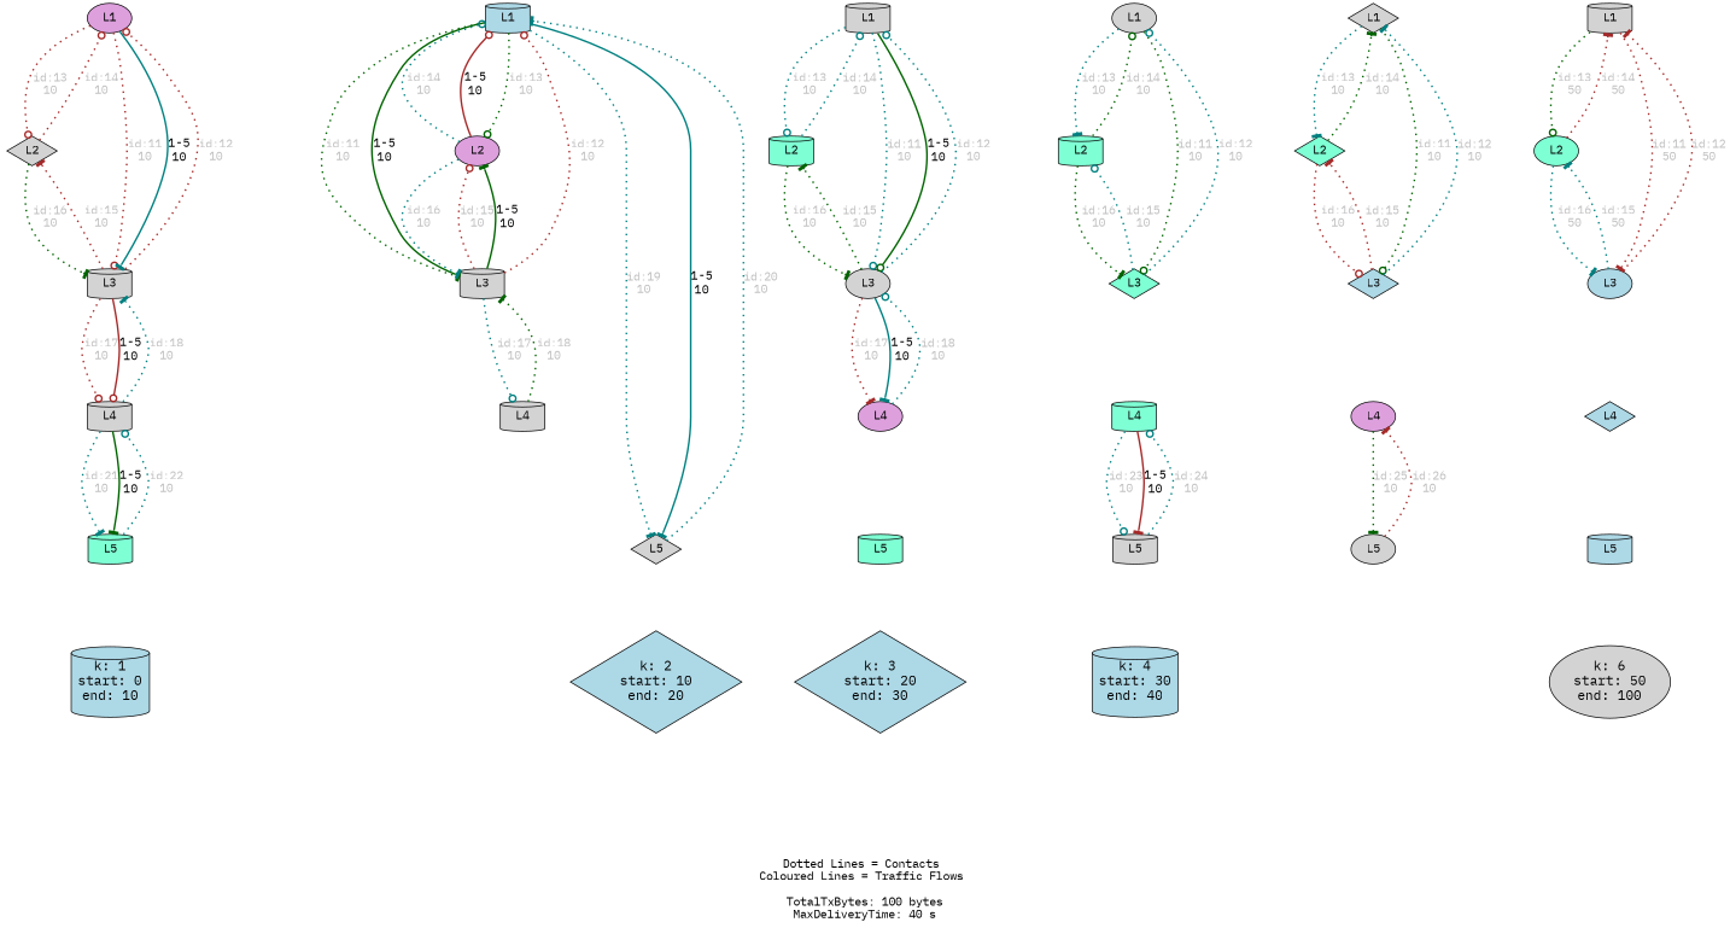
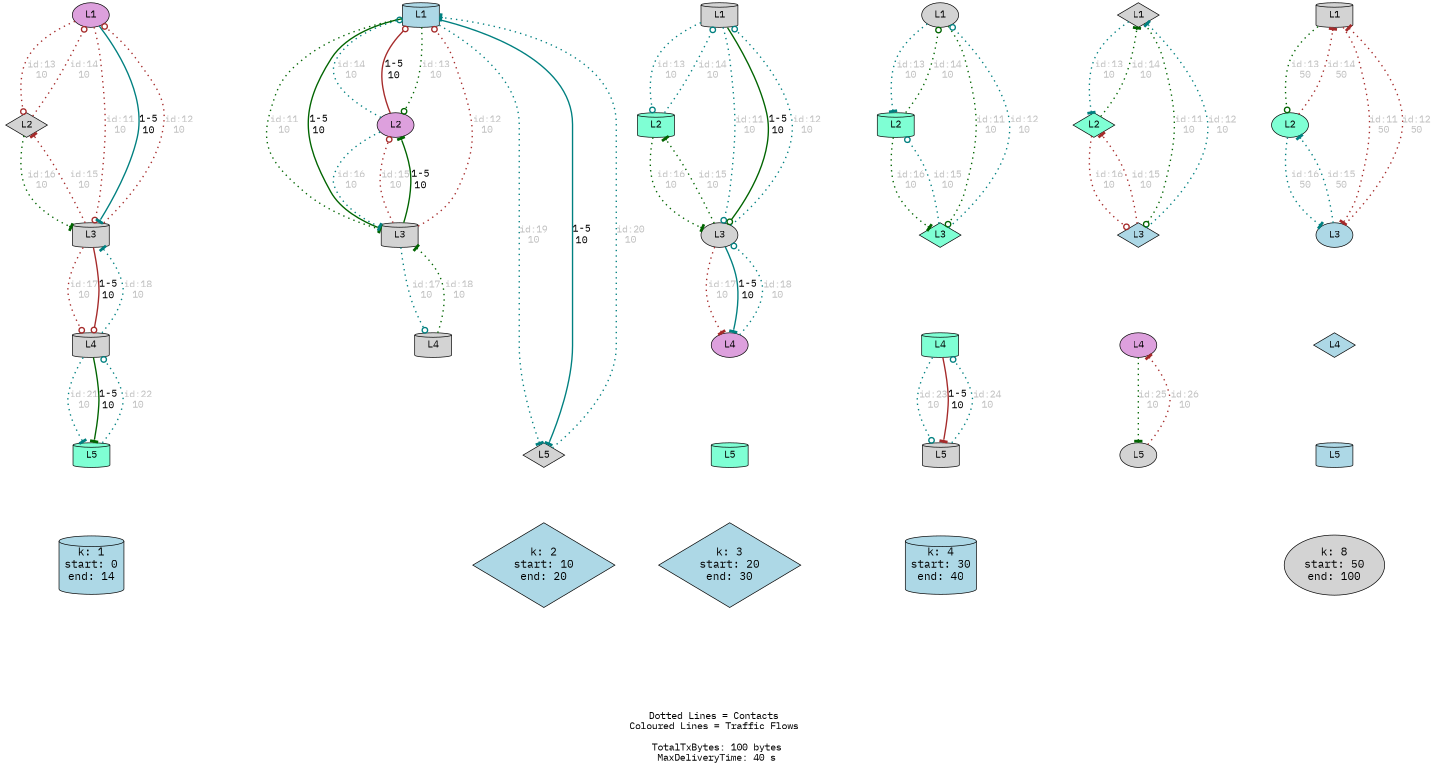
  digraph {
    fontname="IBM Plex Mono"
    label="\n\nDotted Lines = Contacts \nColoured Lines = Traffic Flows \n\nTotalTxBytes: 100 bytes\nMaxDeliveryTime: 40 s"
    nodesep=equally
    rank=same
    ranksep=equally
    node [fillcolor=lightgrey fontname="IBM Plex Mono" shape=cylinder style=filled]
    edge [fontname="IBM Plex Mono" style=dotted arrowhead=tee fontcolor=grey penwidth=2]
    n1 [fillcolor=plum label=L1 shape=ellipse]
    n2 [label=L2 shape=diamond]
    n3 [label=L3]
    n4 [label=L4]
    n5 [fillcolor=aquamarine label=L5]
-   n6 [fillcolor=lightblue fontsize=16 label="k: 1\nstart: 0\nend: 10\n"]
+   n6 [fillcolor=lightblue fontsize=16 label="k: 1\nstart: 0\nend: 14\n"]
    n7 [fillcolor=lightblue label=L1]
    n8 [fillcolor=plum label=L2 shape=ellipse]
    n9 [label=L3]
    n10 [label=L5 shape=diamond]
    n11 [label=L4]
    n12 [fillcolor=lightblue fontsize=16 label="k: 2\nstart: 10\nend: 20\n" shape=diamond]
    n13 [label=L1]
    n14 [fillcolor=aquamarine label=L2]
    n15 [label=L3 shape=ellipse]
    n16 [fillcolor=plum label=L4 shape=ellipse]
    n17 [fillcolor=aquamarine label=L5]
    n18 [fillcolor=lightblue fontsize=16 label="k: 3\nstart: 20\nend: 30\n" shape=diamond]
    n19 [label=L1 shape=ellipse]
    n20 [fillcolor=aquamarine label=L2]
    n21 [fillcolor=aquamarine label=L3 shape=diamond]
    n22 [fillcolor=aquamarine label=L4]
    n23 [label=L5]
    n24 [fillcolor=lightblue fontsize=16 label="k: 4\nstart: 30\nend: 40\n"]
    n25 [label=L1 shape=diamond]
    n26 [fillcolor=aquamarine label=L2 shape=diamond]
    n27 [fillcolor=lightblue label=L3 shape=diamond]
    n28 [fillcolor=plum label=L4 shape=ellipse]
    n29 [label=L5 shape=ellipse]
    n30 [label=L1]
    n31 [fillcolor=aquamarine label=L2 shape=ellipse]
    n32 [fillcolor=lightblue label=L3 shape=ellipse]
    n33 [fillcolor=lightblue label=L4 shape=diamond]
    n34 [fillcolor=lightblue label=L5]
-   n35 [fontsize=16 label="k: 6\nstart: 50\nend: 100\n" shape=ellipse]
+   n35 [fontsize=16 label="k: 8\nstart: 50\nend: 100\n" shape=ellipse]
    n1 -> n2 [style=invis arrowhead="" fontcolor="" penwidth=""]
    n1 -> n2 [arrowhead=odot color=brown label="id:13\n10"]
    n1 -> n3 [arrowhead=odot color=brown label="id:11\n10"]
    n1 -> n3 [color=teal fontsize=15 label="1-5\n10" style="" fontcolor=""]
    n2 -> n1 [arrowhead=odot color=brown label="id:14\n10"]
    n2 -> n3 [style=invis arrowhead="" fontcolor="" penwidth=""]
    n2 -> n3 [color=darkgreen label="id:16\n10"]
    n3 -> n1 [arrowhead=odot color=brown label="id:12\n10"]
    n3 -> n2 [color=brown label="id:15\n10"]
    n3 -> n4 [style=invis arrowhead="" fontcolor="" penwidth=""]
    n3 -> n4 [arrowhead=odot color=brown label="id:17\n10"]
    n3 -> n4 [arrowhead=odot color=brown fontsize=15 label="1-5\n10" style="" fontcolor=""]
    n4 -> n3 [color=teal label="id:18\n10"]
    n4 -> n5 [style=invis arrowhead="" fontcolor="" penwidth=""]
    n4 -> n5 [color=teal label="id:21\n10"]
    n4 -> n5 [color=darkgreen fontsize=15 label="1-5\n10" style="" fontcolor=""]
    n5 -> n4 [arrowhead=odot color=teal label="id:22\n10"]
    n5 -> n6 [style=invis arrowhead="" fontcolor="" penwidth=""]
    n7 -> n8 [style=invis arrowhead="" fontcolor="" penwidth=""]
    n7 -> n8 [arrowhead=odot color=darkgreen label="id:13\n10"]
    n7 -> n9 [color=darkgreen label="id:11\n10"]
    n7 -> n9 [color=darkgreen fontsize=15 label="1-5\n10" style="" fontcolor=""]
    n7 -> n10 [color=teal label="id:19\n10"]
    n7 -> n10 [color=teal fontsize=15 label="1-5\n10" style="" fontcolor=""]
    n8 -> n7 [arrowhead=odot color=teal label="id:14\n10"]
    n8 -> n7 [arrowhead=odot color=brown fontsize=15 label="1-5\n10" style="" fontcolor=""]
    n8 -> n9 [style=invis arrowhead="" fontcolor="" penwidth=""]
    n8 -> n9 [color=teal label="id:16\n10"]
    n9 -> n7 [arrowhead=odot color=brown label="id:12\n10"]
    n9 -> n8 [arrowhead=odot color=brown label="id:15\n10"]
    n9 -> n8 [color=darkgreen fontsize=15 label="1-5\n10" style="" fontcolor=""]
    n9 -> n11 [style=invis arrowhead="" fontcolor="" penwidth=""]
    n9 -> n11 [arrowhead=odot color=teal label="id:17\n10"]
    n10 -> n7 [color=teal label="id:20\n10"]
    n10 -> n12 [style=invis arrowhead="" fontcolor="" penwidth=""]
    n11 -> n9 [color=darkgreen label="id:18\n10"]
    n11 -> n10 [style=invis arrowhead="" fontcolor="" penwidth=""]
    n13 -> n14 [style=invis arrowhead="" fontcolor="" penwidth=""]
    n13 -> n14 [arrowhead=odot color=teal label="id:13\n10"]
    n13 -> n15 [arrowhead=odot color=teal label="id:11\n10"]
    n13 -> n15 [arrowhead=odot color=darkgreen fontsize=15 label="1-5\n10" style="" fontcolor=""]
    n14 -> n13 [arrowhead=odot color=teal label="id:14\n10"]
    n14 -> n15 [style=invis arrowhead="" fontcolor="" penwidth=""]
    n14 -> n15 [color=darkgreen label="id:16\n10"]
    n15 -> n13 [arrowhead=odot color=teal label="id:12\n10"]
    n15 -> n14 [color=darkgreen label="id:15\n10"]
    n15 -> n16 [style=invis arrowhead="" fontcolor="" penwidth=""]
    n15 -> n16 [color=brown label="id:17\n10"]
    n15 -> n16 [color=teal fontsize=15 label="1-5\n10" style="" fontcolor=""]
    n16 -> n15 [arrowhead=odot color=teal label="id:18\n10"]
    n16 -> n17 [style=invis arrowhead="" fontcolor="" penwidth=""]
    n17 -> n18 [style=invis arrowhead="" fontcolor="" penwidth=""]
    n19 -> n20 [style=invis arrowhead="" fontcolor="" penwidth=""]
    n19 -> n20 [color=teal label="id:13\n10"]
    n19 -> n21 [arrowhead=odot color=darkgreen label="id:11\n10"]
    n20 -> n19 [arrowhead=odot color=darkgreen label="id:14\n10"]
    n20 -> n21 [style=invis arrowhead="" fontcolor="" penwidth=""]
    n20 -> n21 [color=darkgreen label="id:16\n10"]
    n21 -> n19 [arrowhead=odot color=teal label="id:12\n10"]
    n21 -> n20 [arrowhead=odot color=teal label="id:15\n10"]
    n21 -> n22 [style=invis arrowhead="" fontcolor="" penwidth=""]
    n22 -> n23 [style=invis arrowhead="" fontcolor="" penwidth=""]
    n22 -> n23 [arrowhead=odot color=teal label="id:23\n10"]
    n22 -> n23 [color=brown fontsize=15 label="1-5\n10" style="" fontcolor=""]
    n23 -> n22 [arrowhead=odot color=teal label="id:24\n10"]
    n23 -> n24 [style=invis arrowhead="" fontcolor="" penwidth=""]
    n25 -> n26 [style=invis arrowhead="" fontcolor="" penwidth=""]
    n25 -> n26 [color=teal label="id:13\n10"]
    n25 -> n27 [arrowhead=odot color=darkgreen label="id:11\n10"]
    n26 -> n25 [color=darkgreen label="id:14\n10"]
    n26 -> n27 [style=invis arrowhead="" fontcolor="" penwidth=""]
    n26 -> n27 [arrowhead=odot color=brown label="id:16\n10"]
    n27 -> n25 [color=teal label="id:12\n10"]
    n27 -> n26 [color=brown label="id:15\n10"]
    n27 -> n28 [style=invis arrowhead="" fontcolor="" penwidth=""]
    n28 -> n29 [style=invis arrowhead="" fontcolor="" penwidth=""]
    n28 -> n29 [color=darkgreen label="id:25\n10"]
    n29 -> n28 [color=brown label="id:26\n10"]
    n30 -> n31 [style=invis arrowhead="" fontcolor="" penwidth=""]
    n30 -> n31 [arrowhead=odot color=darkgreen label="id:13\n50"]
    n30 -> n32 [color=brown label="id:11\n50"]
    n31 -> n30 [color=brown label="id:14\n50"]
    n31 -> n32 [style=invis arrowhead="" fontcolor="" penwidth=""]
    n31 -> n32 [color=teal label="id:16\n50"]
    n32 -> n30 [color=brown label="id:12\n50"]
    n32 -> n31 [color=teal label="id:15\n50"]
    n32 -> n33 [style=invis arrowhead="" fontcolor="" penwidth=""]
    n33 -> n34 [style=invis arrowhead="" fontcolor="" penwidth=""]
    n34 -> n35 [style=invis arrowhead="" fontcolor="" penwidth=""]
  }
